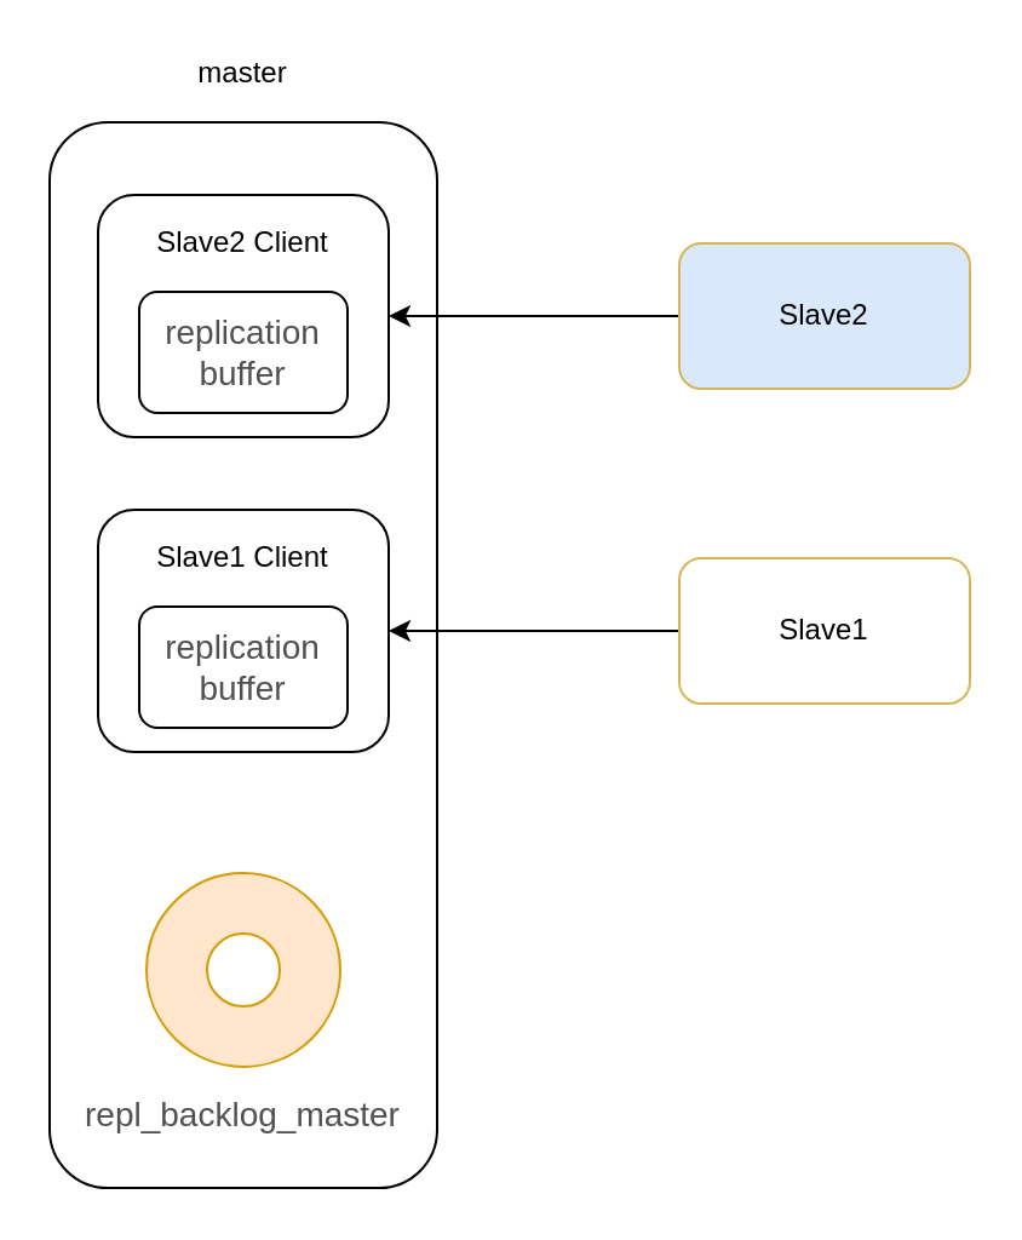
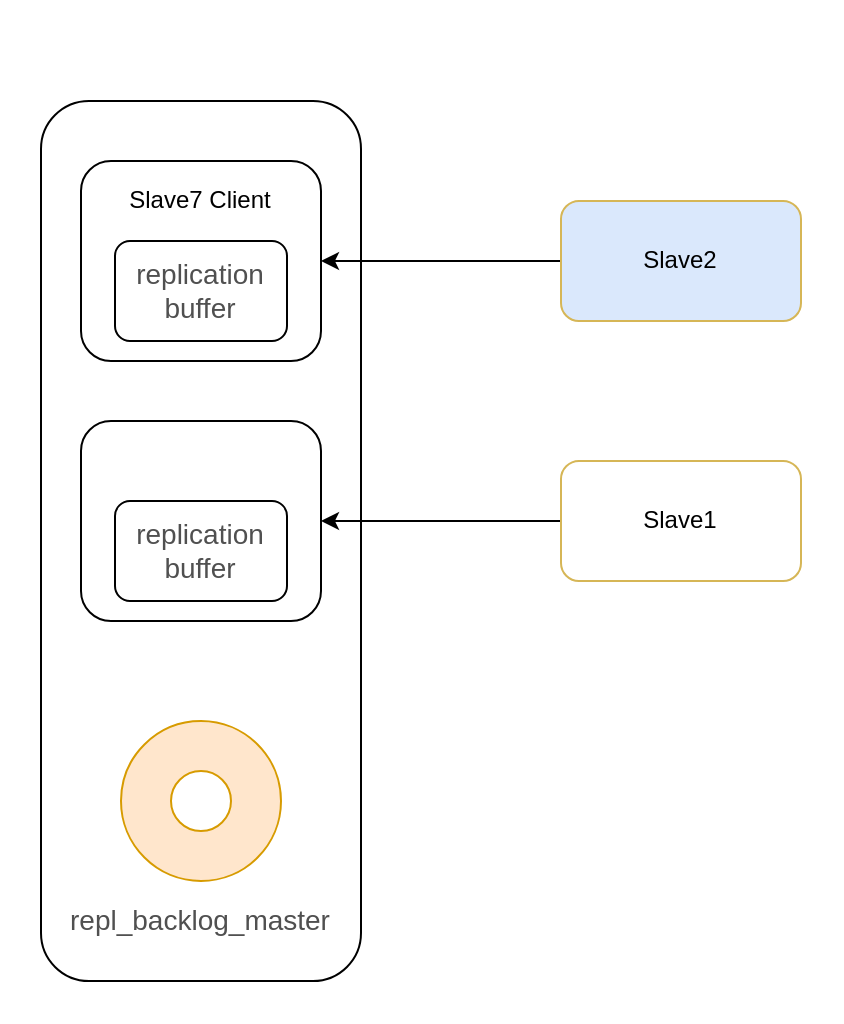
  <mxCell id="0" />
  <mxCell id="1" parent="0" />
  <mxCell id="2" value="" style="rounded=1;whiteSpace=wrap;html=1;" vertex="1" parent="1"><mxGeometry x="20" y="50" width="160" height="440" as="geometry" /></mxCell>
  <mxCell id="3" style="edgeStyle=orthogonalEdgeStyle;rounded=0;orthogonalLoop=1;jettySize=auto;html=1;exitX=0;exitY=0.5;exitDx=0;exitDy=0;entryX=1;entryY=0.5;entryDx=0;entryDy=0;" edge="1" parent="1" source="4" target="8"><mxGeometry relative="1" as="geometry" /></mxCell>
  <mxCell id="4" value="Slave1" style="rounded=1;whiteSpace=wrap;html=1;fillColor=#ffffff;strokeColor=#d6b656;" vertex="1" parent="1"><mxGeometry x="280" y="230" width="120" height="60" as="geometry" /></mxCell>
- <mxCell id="5" value="master" style="text;html=1;strokeColor=none;fillColor=none;align=center;verticalAlign=middle;whiteSpace=wrap;rounded=0;" vertex="1" parent="1"><mxGeometry x="80" y="20" width="40" height="20" as="geometry" /></mxCell>
  <mxCell id="6" value="" style="verticalLabelPosition=bottom;verticalAlign=top;html=1;shape=mxgraph.basic.donut;dx=25;fillColor=#ffe6cc;strokeColor=#d79b00;" vertex="1" parent="1"><mxGeometry x="60" y="360" width="80" height="80" as="geometry" /></mxCell>
  <mxCell id="7" value="&lt;span style=&quot;color: rgb(80 , 80 , 80) ; font-family: &amp;#34;pingfang sc&amp;#34; , &amp;#34;lantinghei sc&amp;#34; , &amp;#34;microsoft yahei&amp;#34; , &amp;#34;hiragino sans gb&amp;#34; , &amp;#34;microsoft sans serif&amp;#34; , &amp;#34;wenquanyi micro hei&amp;#34; , &amp;#34;helvetica&amp;#34; , sans-serif ; font-size: 14px ; text-align: left ; background-color: rgb(255 , 255 , 255)&quot;&gt;repl_backlog_master&lt;/span&gt;" style="text;html=1;strokeColor=none;fillColor=none;align=center;verticalAlign=middle;whiteSpace=wrap;rounded=0;" vertex="1" parent="1"><mxGeometry x="80" y="450" width="40" height="20" as="geometry" /></mxCell>
  <mxCell id="8" value="" style="rounded=1;whiteSpace=wrap;html=1;" vertex="1" parent="1"><mxGeometry x="40" y="210" width="120" height="100" as="geometry" /></mxCell>
  <mxCell id="9" value="&lt;span style=&quot;color: rgb(80 , 80 , 80) ; font-family: &amp;#34;pingfang sc&amp;#34; , &amp;#34;lantinghei sc&amp;#34; , &amp;#34;microsoft yahei&amp;#34; , &amp;#34;hiragino sans gb&amp;#34; , &amp;#34;microsoft sans serif&amp;#34; , &amp;#34;wenquanyi micro hei&amp;#34; , &amp;#34;helvetica&amp;#34; , sans-serif ; font-size: 14px ; text-align: left ; background-color: rgb(255 , 255 , 255)&quot;&gt;replication buffer&lt;/span&gt;" style="rounded=1;whiteSpace=wrap;html=1;" vertex="1" parent="1"><mxGeometry x="57" y="250" width="86" height="50" as="geometry" /></mxCell>
- <mxCell id="10" value="Slave1 Client" style="text;html=1;strokeColor=none;fillColor=none;align=center;verticalAlign=middle;whiteSpace=wrap;rounded=0;" vertex="1" parent="1"><mxGeometry x="45" y="220" width="110" height="20" as="geometry" /></mxCell>
  <mxCell id="11" value="" style="rounded=1;whiteSpace=wrap;html=1;" vertex="1" parent="1"><mxGeometry x="40" y="80" width="120" height="100" as="geometry" /></mxCell>
  <mxCell id="12" value="&lt;span style=&quot;color: rgb(80 , 80 , 80) ; font-family: &amp;#34;pingfang sc&amp;#34; , &amp;#34;lantinghei sc&amp;#34; , &amp;#34;microsoft yahei&amp;#34; , &amp;#34;hiragino sans gb&amp;#34; , &amp;#34;microsoft sans serif&amp;#34; , &amp;#34;wenquanyi micro hei&amp;#34; , &amp;#34;helvetica&amp;#34; , sans-serif ; font-size: 14px ; text-align: left ; background-color: rgb(255 , 255 , 255)&quot;&gt;replication buffer&lt;/span&gt;" style="rounded=1;whiteSpace=wrap;html=1;" vertex="1" parent="1"><mxGeometry x="57" y="120" width="86" height="50" as="geometry" /></mxCell>
- <mxCell id="13" value="Slave2 Client" style="text;html=1;strokeColor=none;fillColor=none;align=center;verticalAlign=middle;whiteSpace=wrap;rounded=0;" vertex="1" parent="1"><mxGeometry x="45" y="90" width="110" height="20" as="geometry" /></mxCell>
+ <mxCell id="13" value="Slave7 Client" style="text;html=1;strokeColor=none;fillColor=none;align=center;verticalAlign=middle;whiteSpace=wrap;rounded=0;" vertex="1" parent="1"><mxGeometry x="45" y="90" width="110" height="20" as="geometry" /></mxCell>
  <mxCell id="14" style="edgeStyle=orthogonalEdgeStyle;rounded=0;orthogonalLoop=1;jettySize=auto;html=1;exitX=0;exitY=0.5;exitDx=0;exitDy=0;entryX=1;entryY=0.5;entryDx=0;entryDy=0;" edge="1" parent="1" source="15" target="11"><mxGeometry relative="1" as="geometry" /></mxCell>
  <mxCell id="15" value="Slave2" style="rounded=1;whiteSpace=wrap;html=1;fillColor=#dae8fc;strokeColor=#d6b656;" vertex="1" parent="1"><mxGeometry x="280" y="100" width="120" height="60" as="geometry" /></mxCell>
